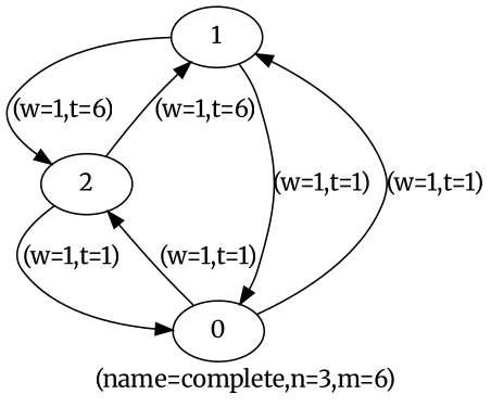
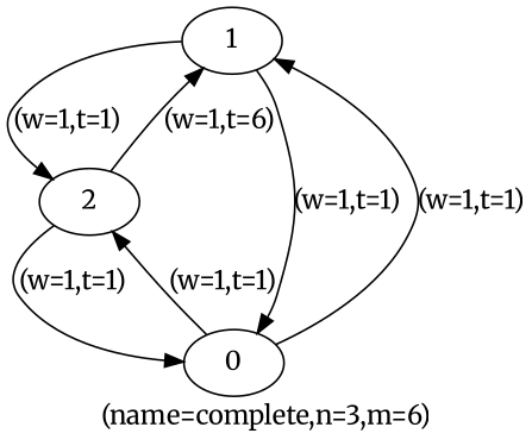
  digraph {
    fontname=Merriweather
    label="(name=complete,n=3,m=6)"
    node [fontname=Merriweather]
    edge [fontname=Merriweather]
    n1 [label=1]
    n2 [label=2]
    n3 [label=0]
-   n1 -> n2 [label="(w=1,t=6)"]
+   n1 -> n2 [label="(w=1,t=1)"]
    n1 -> n3 [label="(w=1,t=1)"]
    n2 -> n1 [label="(w=1,t=6)"]
    n2 -> n3 [label="(w=1,t=1)"]
    n3 -> n1 [label="(w=1,t=1)"]
    n3 -> n2 [label="(w=1,t=1)"]
  }
